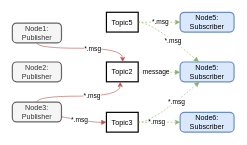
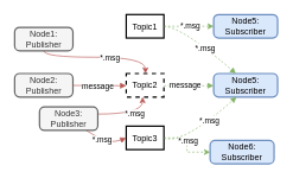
  <mxCell id="0" />
  <mxCell id="1" parent="0" />
  <mxCell id="2" value="Node2:&#10;Publisher" style="rounded=1;absoluteArcSize=1;arcSize=14;whiteSpace=wrap;strokeWidth=2;fillColor=#f5f5f5;fontColor=#333333;strokeColor=#666666;" parent="1" vertex="1"><mxGeometry x="20" y="103" width="82" height="33" as="geometry" /></mxCell>
  <mxCell id="3" style="edgeStyle=orthogonalEdgeStyle;rounded=0;orthogonalLoop=1;jettySize=auto;html=1;dashed=1;fillColor=#d5e8d4;strokeColor=#82b366;" parent="1" source="5" target="27" edge="1"><mxGeometry relative="1" as="geometry" /></mxCell>
  <mxCell id="4" value="*.msg" style="edgeLabel;html=1;align=center;verticalAlign=middle;resizable=0;points=[];" parent="3" vertex="1" connectable="0"><mxGeometry x="0.018" y="1" relative="1" as="geometry"><mxPoint as="offset" /></mxGeometry></mxCell>
- <mxCell id="5" value="Topic5" style="whiteSpace=wrap;strokeWidth=2;" parent="1" vertex="1"><mxGeometry x="177" y="20" width="53" height="33" as="geometry" /></mxCell>
- <mxCell id="6" value="Topic2" style="whiteSpace=wrap;strokeWidth=2;" parent="1" vertex="1"><mxGeometry x="177" y="103" width="53" height="33" as="geometry" /></mxCell>
+ <mxCell id="5" value="Topic1" style="whiteSpace=wrap;strokeWidth=2;" parent="1" vertex="1"><mxGeometry x="177" y="20" width="53" height="33" as="geometry" /></mxCell>
+ <mxCell id="6" value="Topic2" style="whiteSpace=wrap;strokeWidth=2;dashed=1;" parent="1" vertex="1"><mxGeometry x="177" y="103" width="53" height="33" as="geometry" /></mxCell>
  <mxCell id="7" style="edgeStyle=orthogonalEdgeStyle;rounded=0;orthogonalLoop=1;jettySize=auto;html=1;dashed=1;fillColor=#d5e8d4;strokeColor=#82b366;" parent="1" source="9" target="28" edge="1"><mxGeometry relative="1" as="geometry" /></mxCell>
  <mxCell id="8" value="*.msg" style="edgeLabel;html=1;align=center;verticalAlign=middle;resizable=0;points=[];" parent="7" vertex="1" connectable="0"><mxGeometry x="-0.146" y="1" relative="1" as="geometry"><mxPoint as="offset" /></mxGeometry></mxCell>
- <mxCell id="9" value="Topic3" style="whiteSpace=wrap;strokeWidth=2;" parent="1" vertex="1"><mxGeometry x="177" y="187" width="53" height="33" as="geometry" /></mxCell>
+ <mxCell id="9" value="Topic3" style="whiteSpace=wrap;strokeWidth=2;" parent="1" vertex="1"><mxGeometry x="177" y="177" width="53" height="33" as="geometry" /></mxCell>
  <mxCell id="10" value="Node5:&#10;Subscriber" style="rounded=1;absoluteArcSize=1;arcSize=14;whiteSpace=wrap;strokeWidth=2;fillColor=#dae8fc;strokeColor=#6c8ebf;" parent="1" vertex="1"><mxGeometry x="300" y="103" width="90" height="33" as="geometry" /></mxCell>
+ <mxCell id="11" value="" style="curved=1;startArrow=none;endArrow=block;entryX=0.005;entryY=0.518;fillColor=#f8cecc;strokeColor=#b85450;" parent="1" source="2" target="6" edge="1"><mxGeometry relative="1" as="geometry"><Array as="points" /><mxPoint x="127" y="120.094" as="sourcePoint" /></mxGeometry></mxCell>
+ <mxCell id="12" value="message" style="edgeLabel;html=1;align=center;verticalAlign=middle;resizable=0;points=[];" parent="11" vertex="1" connectable="0"><mxGeometry x="-0.078" y="-1" relative="1" as="geometry"><mxPoint as="offset" /></mxGeometry></mxCell>
  <mxCell id="13" value="" style="curved=1;startArrow=none;endArrow=block;entryX=0.005;entryY=0.5;fillColor=#f8cecc;strokeColor=#b85450;" parent="1" source="26" target="9" edge="1"><mxGeometry relative="1" as="geometry"><Array as="points"><mxPoint x="152" y="204" /></Array><mxPoint x="109.688" y="136" as="sourcePoint" /></mxGeometry></mxCell>
  <mxCell id="14" value="*.msg" style="edgeLabel;html=1;align=center;verticalAlign=middle;resizable=0;points=[];" parent="13" vertex="1" connectable="0"><mxGeometry x="-0.204" y="1" relative="1" as="geometry"><mxPoint as="offset" /></mxGeometry></mxCell>
  <mxCell id="15" value="" style="curved=1;startArrow=none;endArrow=block;exitX=1.008;exitY=0.506;entryX=0.351;entryY=0.012;dashed=1;fillColor=#d5e8d4;strokeColor=#82b366;" parent="1" source="5" target="10" edge="1"><mxGeometry relative="1" as="geometry"><Array as="points"><mxPoint x="255" y="37" /></Array></mxGeometry></mxCell>
  <mxCell id="16" value="*.msg" style="edgeLabel;html=1;align=center;verticalAlign=middle;resizable=0;points=[];" parent="15" vertex="1" connectable="0"><mxGeometry x="0.089" y="-1" relative="1" as="geometry"><mxPoint as="offset" /></mxGeometry></mxCell>
  <mxCell id="17" value="" style="curved=1;startArrow=none;endArrow=block;exitX=1.008;exitY=0.518;entryX=0.005;entryY=0.518;dashed=1;fillColor=#d5e8d4;strokeColor=#82b366;" parent="1" source="6" target="10" edge="1"><mxGeometry relative="1" as="geometry"><Array as="points" /></mxGeometry></mxCell>
  <mxCell id="18" value="message" style="edgeLabel;html=1;align=center;verticalAlign=middle;resizable=0;points=[];" parent="17" vertex="1" connectable="0"><mxGeometry x="-0.159" y="2" relative="1" as="geometry"><mxPoint as="offset" /></mxGeometry></mxCell>
  <mxCell id="19" value="" style="curved=1;startArrow=none;endArrow=block;exitX=1.008;exitY=0.5;entryX=0.351;entryY=1.024;dashed=1;fillColor=#d5e8d4;strokeColor=#82b366;" parent="1" source="9" target="10" edge="1"><mxGeometry relative="1" as="geometry"><Array as="points"><mxPoint x="255" y="204" /></Array></mxGeometry></mxCell>
  <mxCell id="20" value="*.msg" style="edgeLabel;html=1;align=center;verticalAlign=middle;resizable=0;points=[];" parent="19" vertex="1" connectable="0"><mxGeometry x="0.209" y="1" relative="1" as="geometry"><mxPoint as="offset" /></mxGeometry></mxCell>
  <mxCell id="21" style="edgeStyle=orthogonalEdgeStyle;orthogonalLoop=1;jettySize=auto;html=1;curved=1;fillColor=#f8cecc;strokeColor=#b85450;" edge="1" parent="1" source="23" target="6"><mxGeometry relative="1" as="geometry"><Array as="points"><mxPoint x="61" y="80" /><mxPoint x="204" y="80" /></Array></mxGeometry></mxCell>
  <mxCell id="22" value="*.msg" style="edgeLabel;html=1;align=center;verticalAlign=middle;resizable=0;points=[];" vertex="1" connectable="0" parent="21"><mxGeometry x="0.159" relative="1" as="geometry"><mxPoint as="offset" /></mxGeometry></mxCell>
  <mxCell id="23" value="Node1:&#10;Publisher" style="rounded=1;absoluteArcSize=1;arcSize=14;whiteSpace=wrap;strokeWidth=2;fillColor=#f5f5f5;fontColor=#333333;strokeColor=#666666;" parent="1" vertex="1"><mxGeometry x="20" y="38" width="82" height="33" as="geometry" /></mxCell>
  <mxCell id="24" style="edgeStyle=orthogonalEdgeStyle;orthogonalLoop=1;jettySize=auto;html=1;curved=1;fillColor=#f8cecc;strokeColor=#b85450;" edge="1" parent="1" source="26" target="6"><mxGeometry relative="1" as="geometry"><Array as="points"><mxPoint x="61" y="160" /><mxPoint x="200" y="160" /></Array></mxGeometry></mxCell>
  <mxCell id="25" value="*.msg" style="edgeLabel;html=1;align=center;verticalAlign=middle;resizable=0;points=[];" vertex="1" connectable="0" parent="24"><mxGeometry x="0.165" y="1" relative="1" as="geometry"><mxPoint as="offset" /></mxGeometry></mxCell>
- <mxCell id="26" value="Node3:&#10;Publisher" style="rounded=1;absoluteArcSize=1;arcSize=14;whiteSpace=wrap;strokeWidth=2;fillColor=#f5f5f5;fontColor=#333333;strokeColor=#666666;" parent="1" vertex="1"><mxGeometry x="20" y="170" width="82" height="33" as="geometry" /></mxCell>
+ <mxCell id="26" value="Node3:&#10;Publisher" style="rounded=1;absoluteArcSize=1;arcSize=14;whiteSpace=wrap;strokeWidth=2;fillColor=#f5f5f5;fontColor=#333333;strokeColor=#666666;" parent="1" vertex="1"><mxGeometry x="55" y="150" width="82" height="33" as="geometry" /></mxCell>
  <mxCell id="27" value="Node5:&#10;Subscriber" style="rounded=1;absoluteArcSize=1;arcSize=14;whiteSpace=wrap;strokeWidth=2;fillColor=#dae8fc;strokeColor=#6c8ebf;" parent="1" vertex="1"><mxGeometry x="300" y="20" width="90" height="33" as="geometry" /></mxCell>
- <mxCell id="28" value="Node6:&#10;Subscriber" style="rounded=1;absoluteArcSize=1;arcSize=14;whiteSpace=wrap;strokeWidth=2;fillColor=#dae8fc;strokeColor=#6c8ebf;" parent="1" vertex="1"><mxGeometry x="300" y="187" width="90" height="33" as="geometry" /></mxCell>
+ <mxCell id="28" value="Node6:&#10;Subscriber" style="rounded=1;absoluteArcSize=1;arcSize=14;whiteSpace=wrap;strokeWidth=2;fillColor=#dae8fc;strokeColor=#6c8ebf;" parent="1" vertex="1"><mxGeometry x="295" y="197" width="90" height="33" as="geometry" /></mxCell>
